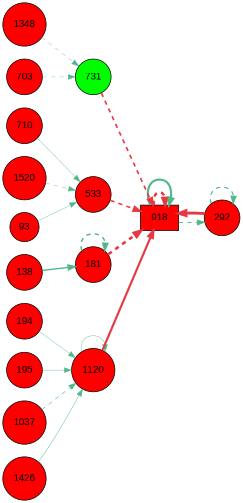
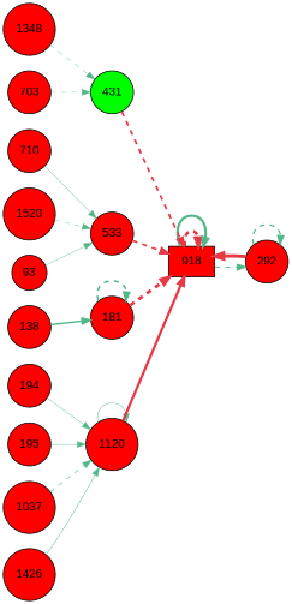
  digraph {
    rankdir=LR
    fontname="Liberation Sans"
    node [fillcolor="#fe0000" shape=circle style=filled fontname="Liberation Sans"]
    edge [color="#52b788" penwidth=0.50 style=dashed fontname="Liberation Sans"]
    n1 [label=1120]
    n2 [label=918 shape=box]
    n3 [label=194]
    n4 [label=195]
    n5 [label=292]
    n6 [label=1348]
-   n7 [fillcolor="#00fe00" label=731]
+   n7 [fillcolor="#00fe00" label=431]
    n8 [label=710]
    n9 [label=533]
    n10 [label=138]
    n11 [label=181]
    n12 [label=1037]
    n13 [label=1520]
    n14 [label=1426]
    n15 [label=93]
    n16 [label=703]
    n1 -> n1 [penwidth=0.57 style=bold]
    n1 -> n2 [color="#e63946" penwidth=3.04 style=bold]
    n2 -> n2 [color="#e63946" penwidth=3.53]
    n2 -> n2 [penwidth=3.00 style=bold]
    n2 -> n5 [penwidth=1.28]
    n3 -> n1 [style=bold]
    n4 -> n1 [style=bold]
    n5 -> n2 [color="#e63946" penwidth=4.00 style=bold]
    n5 -> n5 [penwidth=1.65]
    n6 -> n7
    n7 -> n2 [color="#e63946" penwidth=2.32]
    n8 -> n9 [style=bold]
    n9 -> n2 [color="#e63946" penwidth=2.22]
    n10 -> n11 [penwidth=1.91 style=bold]
    n11 -> n2 [color="#e63946" penwidth=3.66]
    n11 -> n11 [penwidth=2.08]
    n12 -> n1 [penwidth=0.80]
    n13 -> n9
    n14 -> n1 [penwidth=0.61 style=bold]
    n15 -> n9 [style=bold]
    n16 -> n7
  }
